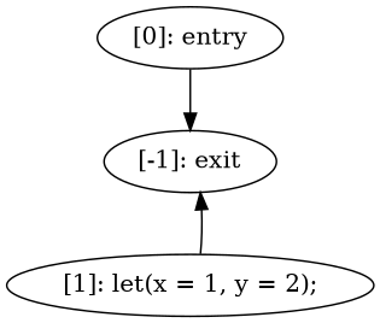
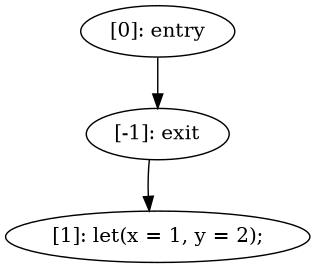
  digraph {
    n1 [label="[-1]: exit"]
    n2 [label="[0]: entry"]
    n3 [label="[1]: let(x = 1, y = 2);\n"]
    n2 -> n1
-   n3 -> n1
+   n1 -> n3
  }
